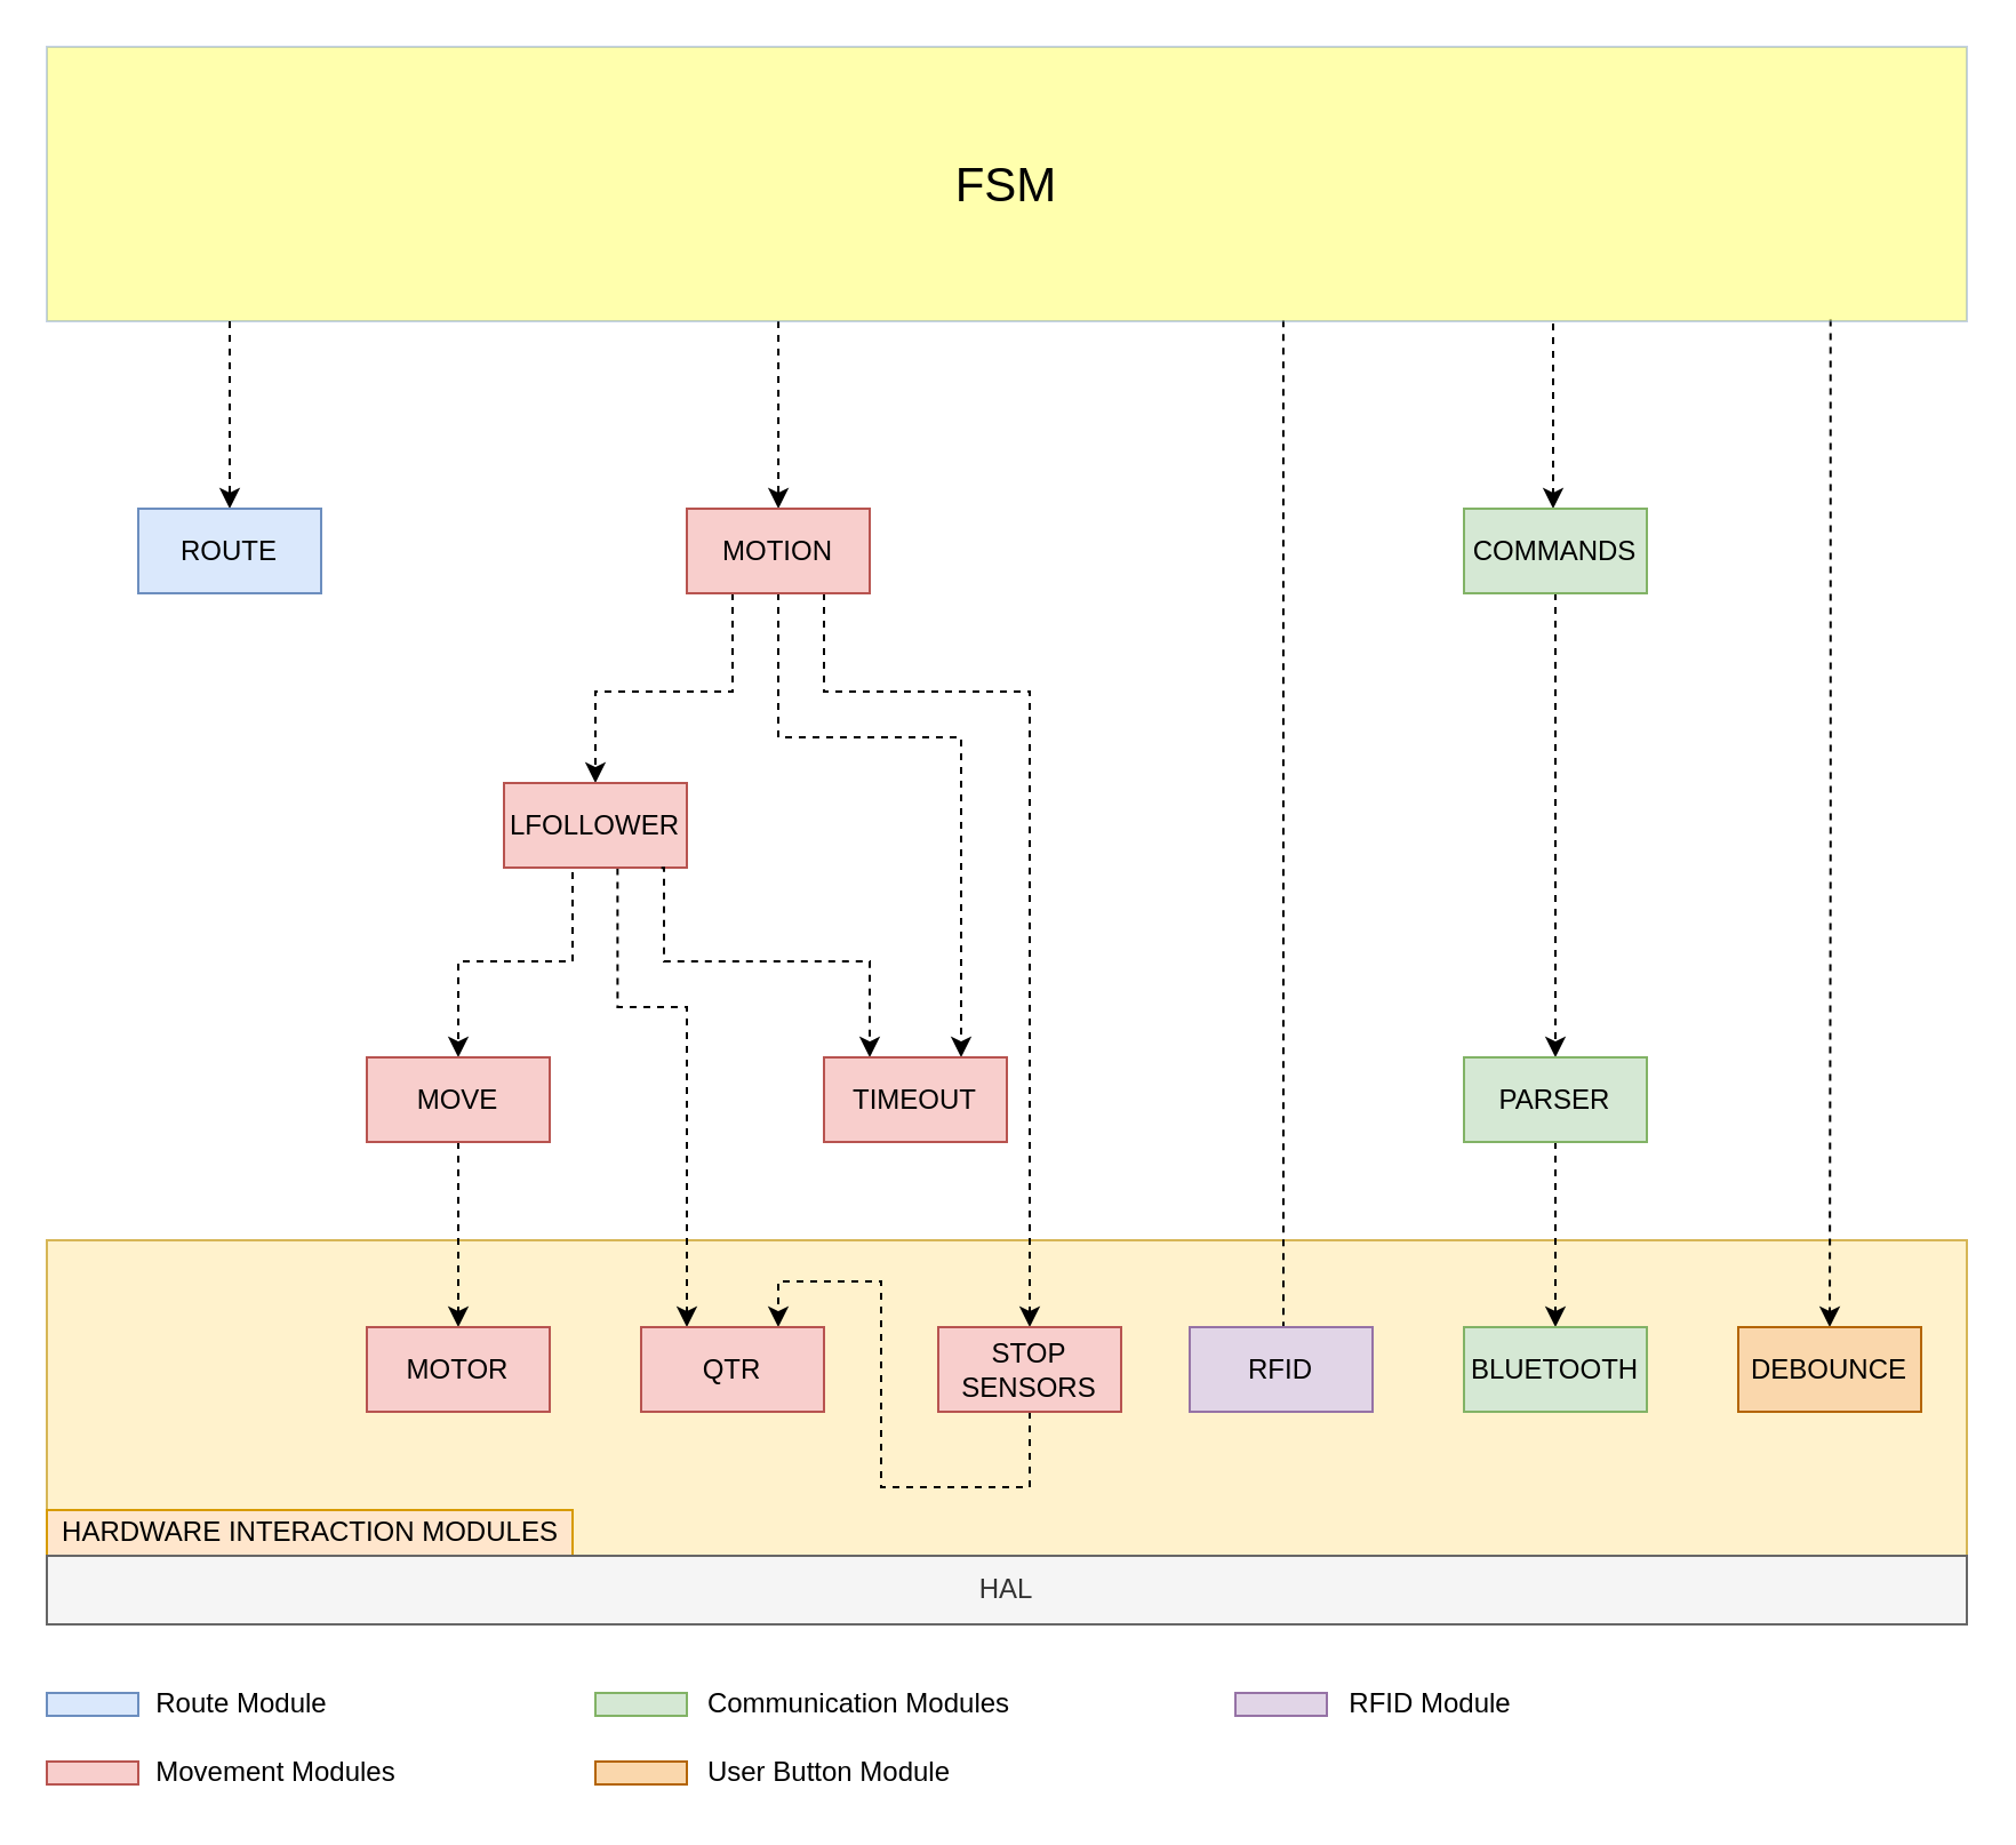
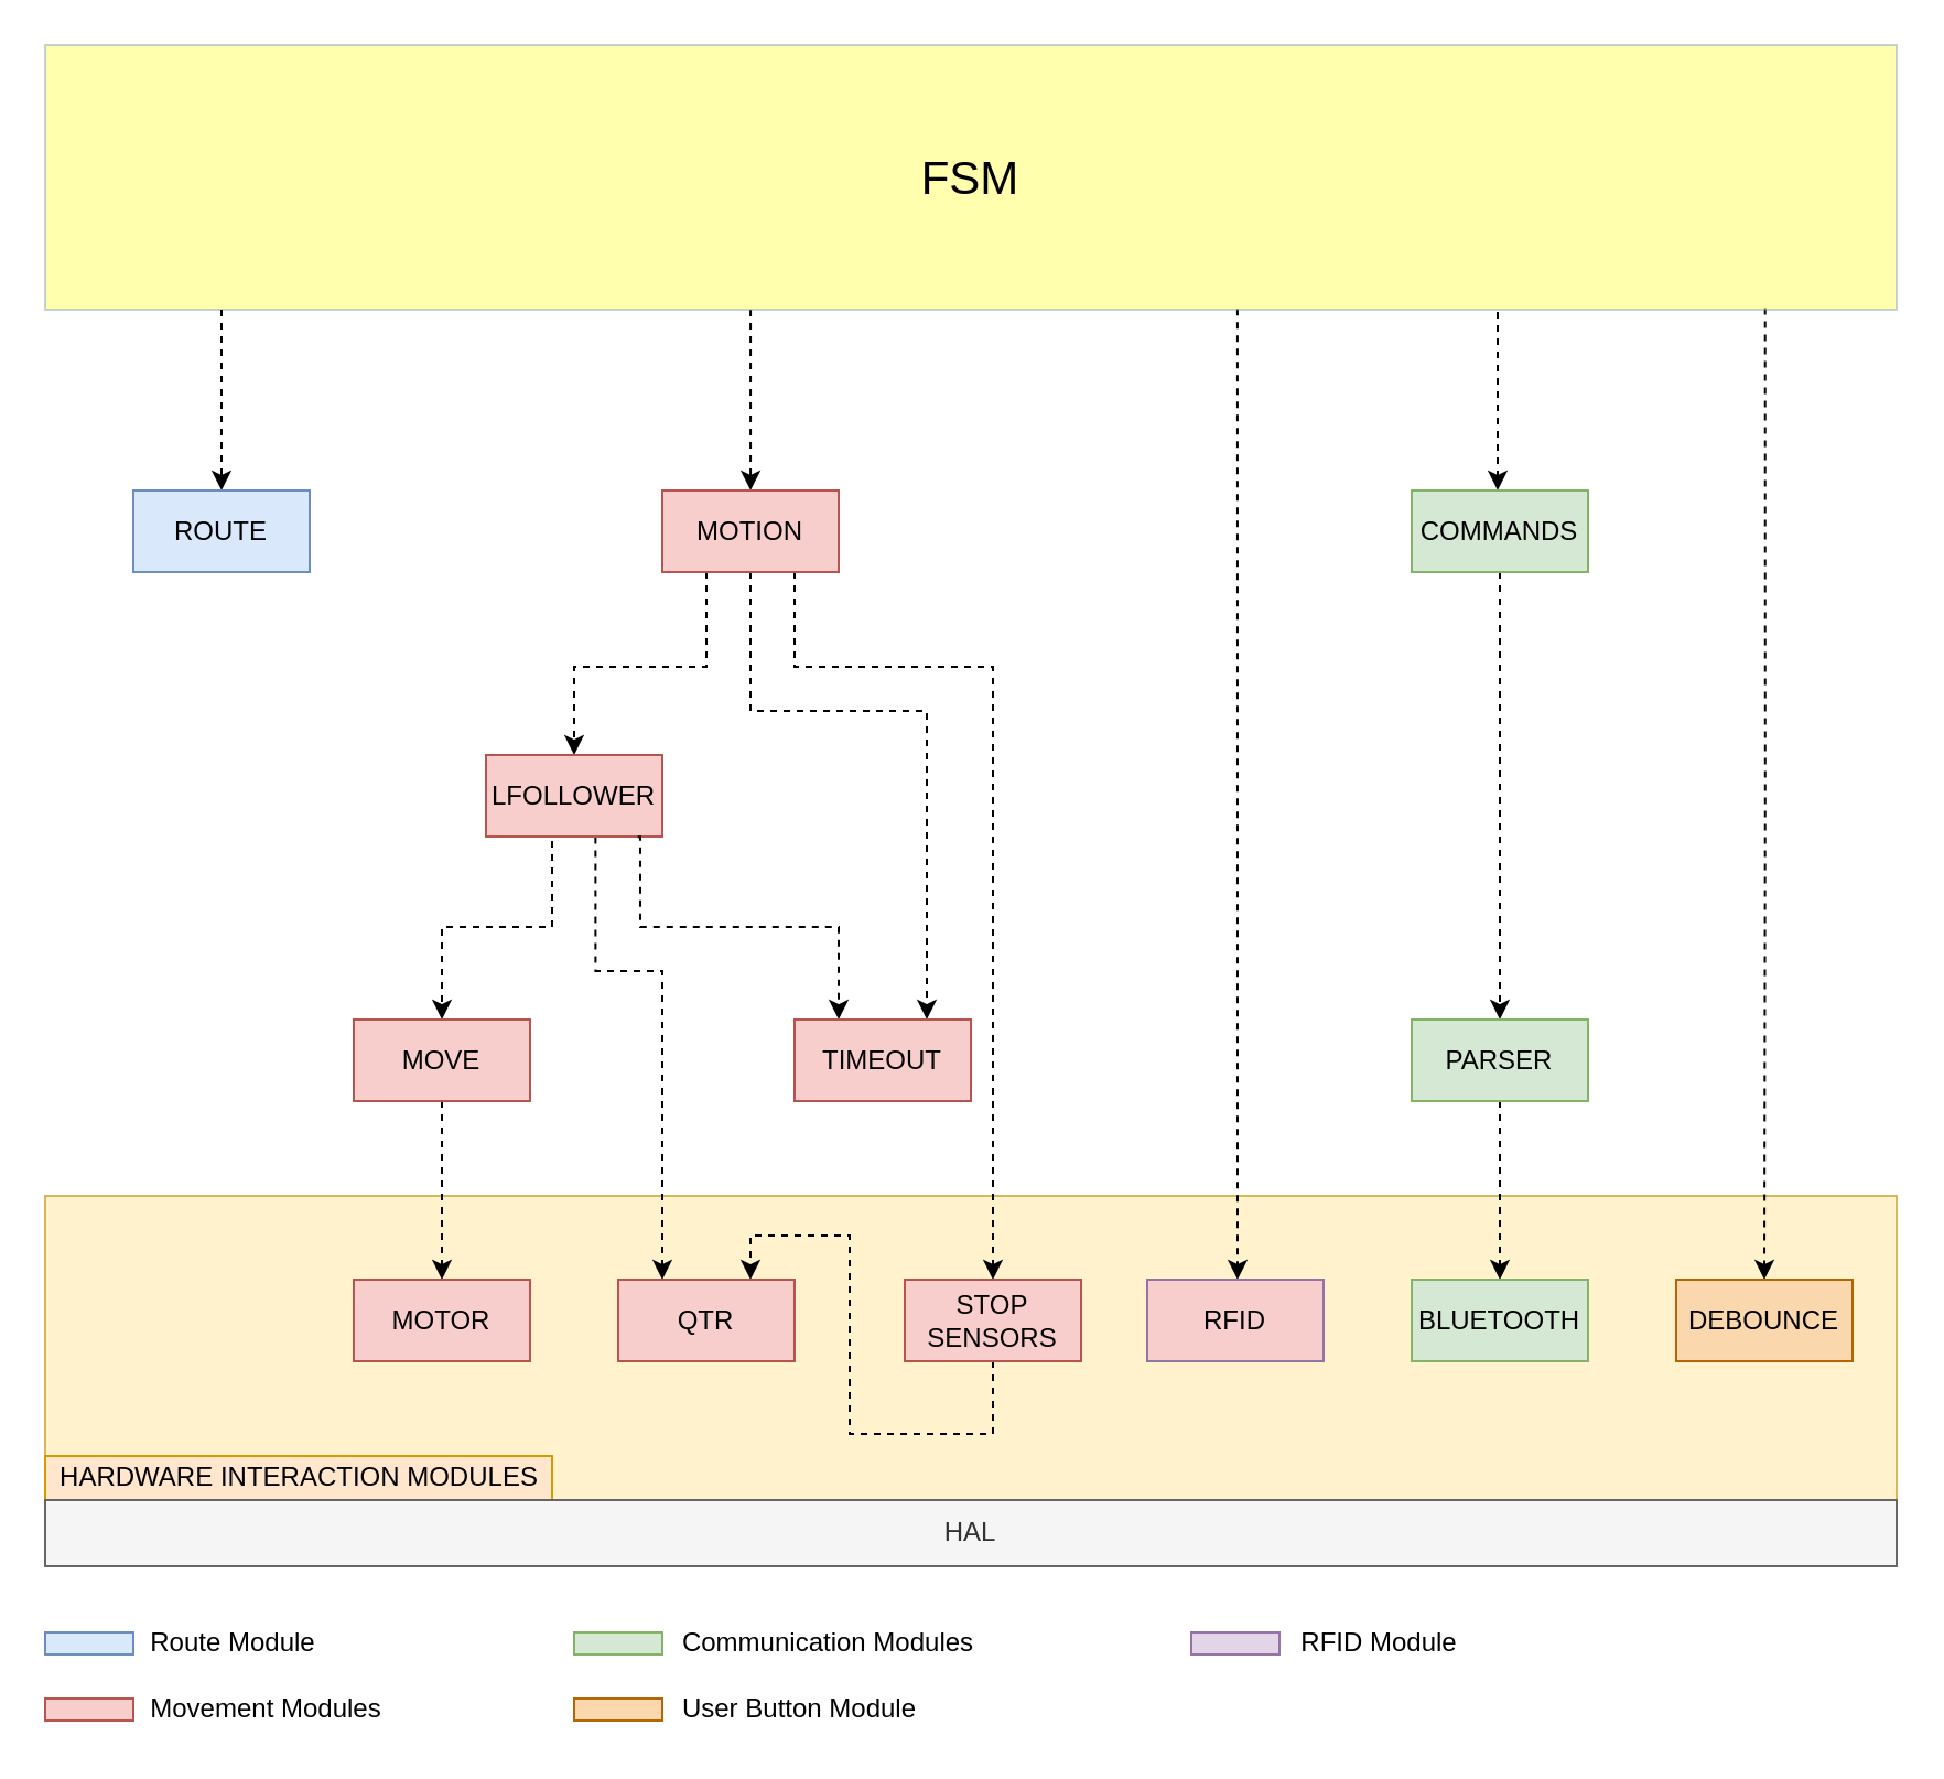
  <mxCell id="0" />
  <mxCell id="1" parent="0" />
  <mxCell id="2" value="" style="rounded=0;whiteSpace=wrap;html=1;fillColor=#fff2cc;strokeColor=#d6b656;" parent="1" vertex="1"><mxGeometry y="542" width="840" height="138" as="geometry" x="20" /></mxCell>
  <mxCell id="3" value="HARDWARE INTERACTION MODULES" style="text;html=1;align=center;verticalAlign=middle;resizable=0;points=[];autosize=1;fillColor=#ffe6cc;strokeColor=#d79b00;" parent="1" vertex="1"><mxGeometry y="660" width="230" height="20" as="geometry" x="20" /></mxCell>
  <mxCell id="4" style="edgeStyle=orthogonalEdgeStyle;rounded=0;orthogonalLoop=1;jettySize=auto;html=1;exitX=0.5;exitY=1;exitDx=0;exitDy=0;dashed=1;entryX=0.5;entryY=0;entryDx=0;entryDy=0;" parent="1" source="18" target="5" edge="1"><mxGeometry relative="1" as="geometry"><Array as="points" /></mxGeometry></mxCell>
  <mxCell id="5" value="MOTOR" style="rounded=0;whiteSpace=wrap;html=1;fillColor=#f8cecc;strokeColor=#b85450;" parent="1" vertex="1"><mxGeometry x="160" y="580" width="80" height="37" as="geometry" /></mxCell>
  <mxCell id="6" style="edgeStyle=orthogonalEdgeStyle;rounded=0;orthogonalLoop=1;jettySize=auto;html=1;exitX=0.621;exitY=1.008;exitDx=0;exitDy=0;exitPerimeter=0;dashed=1;strokeWidth=1;" parent="1" source="20" target="8" edge="1"><mxGeometry relative="1" as="geometry"><Array as="points"><mxPoint x="270" y="440" /><mxPoint x="300" y="440" /></Array><mxPoint x="280" y="379" as="sourcePoint" /></mxGeometry></mxCell>
  <mxCell id="7" style="edgeStyle=orthogonalEdgeStyle;rounded=0;orthogonalLoop=1;jettySize=auto;html=1;exitX=0.5;exitY=1;exitDx=0;exitDy=0;entryX=0.75;entryY=0;entryDx=0;entryDy=0;dashed=1;" parent="1" source="10" target="8" edge="1"><mxGeometry relative="1" as="geometry"><Array as="points"><mxPoint x="450" y="650" /><mxPoint x="385" y="650" /><mxPoint x="385" y="560" /><mxPoint x="340" y="560" /></Array></mxGeometry></mxCell>
  <mxCell id="8" value="QTR" style="rounded=0;whiteSpace=wrap;html=1;fillColor=#f8cecc;strokeColor=#b85450;" parent="1" vertex="1"><mxGeometry x="280" y="580" width="80" height="37" as="geometry" /></mxCell>
  <mxCell id="9" style="edgeStyle=orthogonalEdgeStyle;rounded=0;orthogonalLoop=1;jettySize=auto;html=1;exitX=0.75;exitY=1;exitDx=0;exitDy=0;dashed=1;" parent="1" source="25" target="10" edge="1"><mxGeometry relative="1" as="geometry"><Array as="points"><mxPoint x="360" y="302" /><mxPoint x="450" y="302" /></Array><mxPoint x="470" y="472" as="sourcePoint" /></mxGeometry></mxCell>
  <mxCell id="10" value="STOP SENSORS" style="rounded=0;whiteSpace=wrap;html=1;fillColor=#f8cecc;strokeColor=#b85450;" parent="1" vertex="1"><mxGeometry x="410" y="580" width="80" height="37" as="geometry" /></mxCell>
- <mxCell id="11" style="edgeStyle=orthogonalEdgeStyle;rounded=0;orthogonalLoop=1;jettySize=auto;html=1;exitX=0.644;exitY=0.997;exitDx=0;exitDy=0;exitPerimeter=0;dashed=1;endArrow=none;" parent="1" source="26" target="12" edge="1"><mxGeometry relative="1" as="geometry"><Array as="points"><mxPoint x="561" y="520" /><mxPoint x="561" y="520" /></Array><mxPoint x="561" y="142" as="sourcePoint" /></mxGeometry></mxCell>
- <mxCell id="12" value="RFID" style="rounded=0;whiteSpace=wrap;html=1;fillColor=#e1d5e7;strokeColor=#9673a6;" parent="1" vertex="1"><mxGeometry x="520" y="580" width="80" height="37" as="geometry" /></mxCell>
+ <mxCell id="11" style="edgeStyle=orthogonalEdgeStyle;rounded=0;orthogonalLoop=1;jettySize=auto;html=1;exitX=0.644;exitY=0.997;exitDx=0;exitDy=0;exitPerimeter=0;dashed=1;" parent="1" source="26" target="12" edge="1"><mxGeometry relative="1" as="geometry"><Array as="points"><mxPoint x="561" y="520" /><mxPoint x="561" y="520" /></Array><mxPoint x="561" y="142" as="sourcePoint" /></mxGeometry></mxCell>
+ <mxCell id="12" value="RFID" style="rounded=0;whiteSpace=wrap;html=1;fillColor=#f8cecc;strokeColor=#9673a6;" parent="1" vertex="1"><mxGeometry x="520" y="580" width="80" height="37" as="geometry" /></mxCell>
  <mxCell id="13" style="edgeStyle=orthogonalEdgeStyle;rounded=0;orthogonalLoop=1;jettySize=auto;html=1;exitX=0.5;exitY=1;exitDx=0;exitDy=0;dashed=1;" parent="1" source="28" target="14" edge="1"><mxGeometry relative="1" as="geometry" /></mxCell>
  <mxCell id="14" value="BLUETOOTH" style="rounded=0;whiteSpace=wrap;html=1;fillColor=#d5e8d4;strokeColor=#82b366;" parent="1" vertex="1"><mxGeometry x="640" y="580" width="80" height="37" as="geometry" /></mxCell>
  <mxCell id="15" style="edgeStyle=orthogonalEdgeStyle;rounded=0;orthogonalLoop=1;jettySize=auto;html=1;exitX=0.929;exitY=0.994;exitDx=0;exitDy=0;exitPerimeter=0;dashed=1;" parent="1" source="26" target="16" edge="1"><mxGeometry relative="1" as="geometry" /></mxCell>
  <mxCell id="16" value="DEBOUNCE" style="rounded=0;whiteSpace=wrap;html=1;fillColor=#fad7ac;strokeColor=#b46504;" parent="1" vertex="1"><mxGeometry x="760" y="580" width="80" height="37" as="geometry" /></mxCell>
  <mxCell id="17" style="edgeStyle=orthogonalEdgeStyle;rounded=0;orthogonalLoop=1;jettySize=auto;html=1;exitX=0.25;exitY=1;exitDx=0;exitDy=0;dashed=1;entryX=0.5;entryY=0;entryDx=0;entryDy=0;" parent="1" source="20" target="18" edge="1"><mxGeometry relative="1" as="geometry"><Array as="points"><mxPoint x="250" y="379" /><mxPoint x="250" y="420" /><mxPoint x="200" y="420" /></Array></mxGeometry></mxCell>
  <mxCell id="18" value="MOVE" style="rounded=0;whiteSpace=wrap;html=1;fillColor=#f8cecc;strokeColor=#b85450;" parent="1" vertex="1"><mxGeometry x="160" y="462" width="80" height="37" as="geometry" /></mxCell>
  <mxCell id="19" style="edgeStyle=orthogonalEdgeStyle;rounded=0;orthogonalLoop=1;jettySize=auto;html=1;exitX=0.25;exitY=1;exitDx=0;exitDy=0;dashed=1;" parent="1" source="25" target="20" edge="1"><mxGeometry relative="1" as="geometry"><Array as="points"><mxPoint x="320" y="302" /><mxPoint x="260" y="302" /></Array><mxPoint x="310" y="263" as="sourcePoint" /></mxGeometry></mxCell>
  <mxCell id="20" value="LFOLLOWER" style="rounded=0;whiteSpace=wrap;html=1;fillColor=#f8cecc;fontStyle=0;strokeColor=#b85450;" parent="1" vertex="1"><mxGeometry x="220" y="342" width="80" height="37" as="geometry" /></mxCell>
  <mxCell id="21" style="edgeStyle=orthogonalEdgeStyle;rounded=0;orthogonalLoop=1;jettySize=auto;html=1;exitX=0.86;exitY=1.002;exitDx=0;exitDy=0;exitPerimeter=0;dashed=1;" parent="1" source="20" target="23" edge="1"><mxGeometry relative="1" as="geometry"><Array as="points"><mxPoint x="290" y="379" /><mxPoint x="290" y="420" /><mxPoint x="380" y="420" /></Array><mxPoint x="289" y="382" as="sourcePoint" /></mxGeometry></mxCell>
  <mxCell id="22" style="edgeStyle=orthogonalEdgeStyle;rounded=0;orthogonalLoop=1;jettySize=auto;html=1;exitX=0.5;exitY=1;exitDx=0;exitDy=0;dashed=1;" parent="1" source="25" target="23" edge="1"><mxGeometry relative="1" as="geometry"><Array as="points"><mxPoint x="340" y="322" /><mxPoint x="420" y="322" /></Array></mxGeometry></mxCell>
  <mxCell id="23" value="TIMEOUT" style="rounded=0;whiteSpace=wrap;html=1;fillColor=#f8cecc;strokeColor=#b85450;" parent="1" vertex="1"><mxGeometry x="360" y="462" width="80" height="37" as="geometry" /></mxCell>
  <mxCell id="24" style="edgeStyle=orthogonalEdgeStyle;rounded=0;orthogonalLoop=1;jettySize=auto;html=1;exitX=0.381;exitY=1;exitDx=0;exitDy=0;exitPerimeter=0;dashed=1;" parent="1" source="26" target="25" edge="1"><mxGeometry relative="1" as="geometry" /></mxCell>
  <mxCell id="25" value="MOTION" style="rounded=0;whiteSpace=wrap;html=1;fillColor=#f8cecc;strokeColor=#b85450;" parent="1" vertex="1"><mxGeometry x="300" y="222" width="80" height="37" as="geometry" /></mxCell>
  <mxCell id="26" value="&lt;font style=&quot;font-size: 21px;&quot;&gt;FSM&lt;/font&gt;" style="rounded=0;whiteSpace=wrap;html=1;fontSize=21;strokeColor=#6c8ebf;fillColor=#FFFF33;opacity=40;" parent="1" vertex="1"><mxGeometry width="840" height="120" as="geometry" x="20" y="20" /></mxCell>
  <mxCell id="27" style="edgeStyle=orthogonalEdgeStyle;rounded=0;orthogonalLoop=1;jettySize=auto;html=1;exitX=0.5;exitY=1;exitDx=0;exitDy=0;dashed=1;" parent="1" source="30" target="28" edge="1"><mxGeometry relative="1" as="geometry" /></mxCell>
  <mxCell id="28" value="PARSER" style="rounded=0;whiteSpace=wrap;html=1;fillColor=#d5e8d4;strokeColor=#82b366;" parent="1" vertex="1"><mxGeometry x="640" y="462" width="80" height="37" as="geometry" /></mxCell>
  <mxCell id="29" style="edgeStyle=orthogonalEdgeStyle;rounded=0;orthogonalLoop=1;jettySize=auto;html=1;dashed=1;" parent="1" target="30" edge="1"><mxGeometry relative="1" as="geometry"><Array as="points"><mxPoint x="679" y="240" /><mxPoint x="679" y="240" /></Array><mxPoint x="679" y="141" as="sourcePoint" /></mxGeometry></mxCell>
  <mxCell id="30" value="COMMANDS" style="rounded=0;whiteSpace=wrap;html=1;fillColor=#d5e8d4;strokeColor=#82b366;" parent="1" vertex="1"><mxGeometry x="640" y="222" width="80" height="37" as="geometry" /></mxCell>
  <mxCell id="31" style="edgeStyle=orthogonalEdgeStyle;rounded=0;orthogonalLoop=1;jettySize=auto;html=1;dashed=1;entryX=0.5;entryY=0;entryDx=0;entryDy=0;" parent="1" target="33" edge="1"><mxGeometry relative="1" as="geometry"><mxPoint x="140" y="200" as="targetPoint" /><Array as="points"><mxPoint x="100" y="140" /></Array><mxPoint x="100" y="140" as="sourcePoint" /></mxGeometry></mxCell>
  <mxCell id="32" value="ROUTE" style="rounded=0;whiteSpace=wrap;html=1;fillColor=#ffffff;" parent="1" vertex="1"><mxGeometry x="60" y="222" width="80" height="37" as="geometry" /></mxCell>
  <mxCell id="33" value="ROUTE" style="rounded=0;whiteSpace=wrap;html=1;fillColor=#dae8fc;strokeColor=#6c8ebf;" parent="1" vertex="1"><mxGeometry x="60" y="222" width="80" height="37" as="geometry" /></mxCell>
  <mxCell id="34" value="HAL" style="rounded=0;whiteSpace=wrap;html=1;fillColor=#f5f5f5;strokeColor=#666666;fontColor=#333333;" parent="1" vertex="1"><mxGeometry y="680" width="840" height="30" as="geometry" x="20" /></mxCell>
  <mxCell id="35" value="" style="rounded=0;whiteSpace=wrap;html=1;fillColor=#f8cecc;strokeColor=#b85450;" parent="1" vertex="1"><mxGeometry y="770" width="40" height="10" as="geometry" x="20" /></mxCell>
  <mxCell id="36" value="" style="rounded=0;whiteSpace=wrap;html=1;fillColor=#dae8fc;strokeColor=#6c8ebf;" parent="1" vertex="1"><mxGeometry y="740" width="40" height="10" as="geometry" x="20" /></mxCell>
  <mxCell id="37" value="" style="rounded=0;whiteSpace=wrap;html=1;fillColor=#d5e8d4;strokeColor=#82b366;" parent="1" vertex="1"><mxGeometry x="260" y="740" width="40" height="10" as="geometry" /></mxCell>
  <mxCell id="38" value="" style="rounded=0;whiteSpace=wrap;html=1;fillColor=#fad7ac;strokeColor=#b46504;" parent="1" vertex="1"><mxGeometry x="260" y="770" width="40" height="10" as="geometry" /></mxCell>
  <mxCell id="39" value="Route Module" style="text;html=1;align=center;verticalAlign=middle;resizable=0;points=[];autosize=1;" parent="1" vertex="1"><mxGeometry x="60" y="735" width="90" height="20" as="geometry" /></mxCell>
  <mxCell id="40" value="Movement Modules" style="text;html=1;align=center;verticalAlign=middle;resizable=0;points=[];autosize=1;" parent="1" vertex="1"><mxGeometry x="60" y="765" width="120" height="20" as="geometry" /></mxCell>
  <mxCell id="41" value="Communication Modules" style="text;html=1;align=center;verticalAlign=middle;resizable=0;points=[];autosize=1;" parent="1" vertex="1"><mxGeometry x="300" y="735" width="150" height="20" as="geometry" /></mxCell>
  <mxCell id="42" value="User Button Module" style="text;html=1;align=center;verticalAlign=middle;resizable=0;points=[];autosize=1;" parent="1" vertex="1"><mxGeometry x="302" y="765" width="120" height="20" as="geometry" /></mxCell>
  <mxCell id="43" value="" style="rounded=0;whiteSpace=wrap;html=1;fillColor=#e1d5e7;strokeColor=#9673a6;" parent="1" vertex="1"><mxGeometry x="540" y="740" width="40" height="10" as="geometry" /></mxCell>
  <mxCell id="44" value="RFID Module" style="text;html=1;align=center;verticalAlign=middle;resizable=0;points=[];autosize=1;" parent="1" vertex="1"><mxGeometry x="580" y="735" width="90" height="20" as="geometry" /></mxCell>
